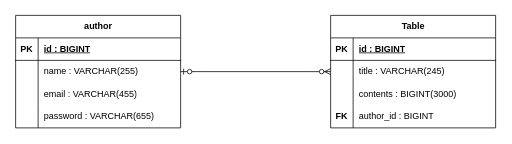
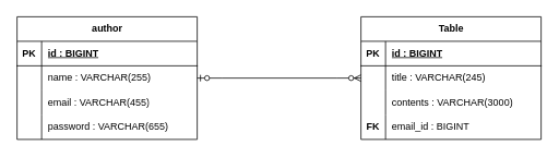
  <mxCell id="0" />
  <mxCell id="1" parent="0" />
  <mxCell id="2" value="author" style="shape=table;startSize=30;container=1;collapsible=1;childLayout=tableLayout;fixedRows=1;rowLines=0;fontStyle=1;align=center;resizeLast=1;html=1;" parent="1" vertex="1"><mxGeometry x="20" y="20" width="220" height="150" as="geometry" /></mxCell>
  <mxCell id="3" value="" style="shape=tableRow;horizontal=0;startSize=0;swimlaneHead=0;swimlaneBody=0;fillColor=none;collapsible=0;dropTarget=0;points=[[0,0.5],[1,0.5]];portConstraint=eastwest;top=0;left=0;right=0;bottom=1;" parent="2" vertex="1"><mxGeometry y="30" width="220" height="30" as="geometry" /></mxCell>
  <mxCell id="4" value="PK" style="shape=partialRectangle;connectable=0;fillColor=none;top=0;left=0;bottom=0;right=0;fontStyle=1;overflow=hidden;whiteSpace=wrap;html=1;" parent="3" vertex="1"><mxGeometry width="30" height="30" as="geometry"><mxRectangle width="30" height="30" as="alternateBounds" /></mxGeometry></mxCell>
  <mxCell id="5" value="id : BIGINT" style="shape=partialRectangle;connectable=0;fillColor=none;top=0;left=0;bottom=0;right=0;align=left;spacingLeft=6;fontStyle=5;overflow=hidden;whiteSpace=wrap;html=1;" parent="3" vertex="1"><mxGeometry x="30" width="190" height="30" as="geometry"><mxRectangle width="190" height="30" as="alternateBounds" /></mxGeometry></mxCell>
  <mxCell id="6" value="" style="shape=tableRow;horizontal=0;startSize=0;swimlaneHead=0;swimlaneBody=0;fillColor=none;collapsible=0;dropTarget=0;points=[[0,0.5],[1,0.5]];portConstraint=eastwest;top=0;left=0;right=0;bottom=0;" parent="2" vertex="1"><mxGeometry y="60" width="220" height="30" as="geometry" /></mxCell>
  <mxCell id="7" value="" style="shape=partialRectangle;connectable=0;fillColor=none;top=0;left=0;bottom=0;right=0;editable=1;overflow=hidden;whiteSpace=wrap;html=1;" parent="6" vertex="1"><mxGeometry width="30" height="30" as="geometry"><mxRectangle width="30" height="30" as="alternateBounds" /></mxGeometry></mxCell>
  <mxCell id="8" value="name : VARCHAR(255)" style="shape=partialRectangle;connectable=0;fillColor=none;top=0;left=0;bottom=0;right=0;align=left;spacingLeft=6;overflow=hidden;whiteSpace=wrap;html=1;" parent="6" vertex="1"><mxGeometry x="30" width="190" height="30" as="geometry"><mxRectangle width="190" height="30" as="alternateBounds" /></mxGeometry></mxCell>
  <mxCell id="9" value="" style="shape=tableRow;horizontal=0;startSize=0;swimlaneHead=0;swimlaneBody=0;fillColor=none;collapsible=0;dropTarget=0;points=[[0,0.5],[1,0.5]];portConstraint=eastwest;top=0;left=0;right=0;bottom=0;" parent="2" vertex="1"><mxGeometry y="90" width="220" height="30" as="geometry" /></mxCell>
  <mxCell id="10" value="" style="shape=partialRectangle;connectable=0;fillColor=none;top=0;left=0;bottom=0;right=0;editable=1;overflow=hidden;whiteSpace=wrap;html=1;" parent="9" vertex="1"><mxGeometry width="30" height="30" as="geometry"><mxRectangle width="30" height="30" as="alternateBounds" /></mxGeometry></mxCell>
  <mxCell id="11" value="email : VARCHAR(455)" style="shape=partialRectangle;connectable=0;fillColor=none;top=0;left=0;bottom=0;right=0;align=left;spacingLeft=6;overflow=hidden;whiteSpace=wrap;html=1;" parent="9" vertex="1"><mxGeometry x="30" width="190" height="30" as="geometry"><mxRectangle width="190" height="30" as="alternateBounds" /></mxGeometry></mxCell>
  <mxCell id="12" value="" style="shape=tableRow;horizontal=0;startSize=0;swimlaneHead=0;swimlaneBody=0;fillColor=none;collapsible=0;dropTarget=0;points=[[0,0.5],[1,0.5]];portConstraint=eastwest;top=0;left=0;right=0;bottom=0;" parent="2" vertex="1"><mxGeometry y="120" width="220" height="30" as="geometry" /></mxCell>
  <mxCell id="13" value="" style="shape=partialRectangle;connectable=0;fillColor=none;top=0;left=0;bottom=0;right=0;editable=1;overflow=hidden;whiteSpace=wrap;html=1;" parent="12" vertex="1"><mxGeometry width="30" height="30" as="geometry"><mxRectangle width="30" height="30" as="alternateBounds" /></mxGeometry></mxCell>
  <mxCell id="14" value="password : VARCHAR(655)" style="shape=partialRectangle;connectable=0;fillColor=none;top=0;left=0;bottom=0;right=0;align=left;spacingLeft=6;overflow=hidden;whiteSpace=wrap;html=1;" parent="12" vertex="1"><mxGeometry x="30" width="190" height="30" as="geometry"><mxRectangle width="190" height="30" as="alternateBounds" /></mxGeometry></mxCell>
  <mxCell id="15" value="" style="edgeStyle=entityRelationEdgeStyle;fontSize=12;html=1;endArrow=ERzeroToMany;startArrow=ERzeroToOne;rounded=0;exitX=1;exitY=0.5;exitDx=0;exitDy=0;entryX=0;entryY=0.5;entryDx=0;entryDy=0;" parent="1" source="6" target="20" edge="1"><mxGeometry width="100" height="100" relative="1" as="geometry"><mxPoint x="220" y="250" as="sourcePoint" /><mxPoint x="320" y="150" as="targetPoint" /></mxGeometry></mxCell>
  <mxCell id="16" value="Table" style="shape=table;startSize=30;container=1;collapsible=1;childLayout=tableLayout;fixedRows=1;rowLines=0;fontStyle=1;align=center;resizeLast=1;html=1;" parent="1" vertex="1"><mxGeometry x="440" y="20" width="220" height="150" as="geometry" /></mxCell>
  <mxCell id="17" value="" style="shape=tableRow;horizontal=0;startSize=0;swimlaneHead=0;swimlaneBody=0;fillColor=none;collapsible=0;dropTarget=0;points=[[0,0.5],[1,0.5]];portConstraint=eastwest;top=0;left=0;right=0;bottom=1;" parent="16" vertex="1"><mxGeometry y="30" width="220" height="30" as="geometry" /></mxCell>
  <mxCell id="18" value="PK" style="shape=partialRectangle;connectable=0;fillColor=none;top=0;left=0;bottom=0;right=0;fontStyle=1;overflow=hidden;whiteSpace=wrap;html=1;" parent="17" vertex="1"><mxGeometry width="30" height="30" as="geometry"><mxRectangle width="30" height="30" as="alternateBounds" /></mxGeometry></mxCell>
  <mxCell id="19" value="id : BIGINT" style="shape=partialRectangle;connectable=0;fillColor=none;top=0;left=0;bottom=0;right=0;align=left;spacingLeft=6;fontStyle=5;overflow=hidden;whiteSpace=wrap;html=1;" parent="17" vertex="1"><mxGeometry x="30" width="190" height="30" as="geometry"><mxRectangle width="190" height="30" as="alternateBounds" /></mxGeometry></mxCell>
  <mxCell id="20" value="" style="shape=tableRow;horizontal=0;startSize=0;swimlaneHead=0;swimlaneBody=0;fillColor=none;collapsible=0;dropTarget=0;points=[[0,0.5],[1,0.5]];portConstraint=eastwest;top=0;left=0;right=0;bottom=0;" parent="16" vertex="1"><mxGeometry y="60" width="220" height="30" as="geometry" /></mxCell>
  <mxCell id="21" value="" style="shape=partialRectangle;connectable=0;fillColor=none;top=0;left=0;bottom=0;right=0;editable=1;overflow=hidden;whiteSpace=wrap;html=1;" parent="20" vertex="1"><mxGeometry width="30" height="30" as="geometry"><mxRectangle width="30" height="30" as="alternateBounds" /></mxGeometry></mxCell>
  <mxCell id="22" value="title : VARCHAR(245)" style="shape=partialRectangle;connectable=0;fillColor=none;top=0;left=0;bottom=0;right=0;align=left;spacingLeft=6;overflow=hidden;whiteSpace=wrap;html=1;" parent="20" vertex="1"><mxGeometry x="30" width="190" height="30" as="geometry"><mxRectangle width="190" height="30" as="alternateBounds" /></mxGeometry></mxCell>
  <mxCell id="23" value="" style="shape=tableRow;horizontal=0;startSize=0;swimlaneHead=0;swimlaneBody=0;fillColor=none;collapsible=0;dropTarget=0;points=[[0,0.5],[1,0.5]];portConstraint=eastwest;top=0;left=0;right=0;bottom=0;" parent="16" vertex="1"><mxGeometry y="90" width="220" height="30" as="geometry" /></mxCell>
  <mxCell id="24" value="" style="shape=partialRectangle;connectable=0;fillColor=none;top=0;left=0;bottom=0;right=0;editable=1;overflow=hidden;whiteSpace=wrap;html=1;" parent="23" vertex="1"><mxGeometry width="30" height="30" as="geometry"><mxRectangle width="30" height="30" as="alternateBounds" /></mxGeometry></mxCell>
- <mxCell id="25" value="contents : BIGINT(3000)" style="shape=partialRectangle;connectable=0;fillColor=none;top=0;left=0;bottom=0;right=0;align=left;spacingLeft=6;overflow=hidden;whiteSpace=wrap;html=1;" parent="23" vertex="1"><mxGeometry x="30" width="190" height="30" as="geometry"><mxRectangle width="190" height="30" as="alternateBounds" /></mxGeometry></mxCell>
+ <mxCell id="25" value="contents : VARCHAR(3000)" style="shape=partialRectangle;connectable=0;fillColor=none;top=0;left=0;bottom=0;right=0;align=left;spacingLeft=6;overflow=hidden;whiteSpace=wrap;html=1;" parent="23" vertex="1"><mxGeometry x="30" width="190" height="30" as="geometry"><mxRectangle width="190" height="30" as="alternateBounds" /></mxGeometry></mxCell>
  <mxCell id="26" value="" style="shape=tableRow;horizontal=0;startSize=0;swimlaneHead=0;swimlaneBody=0;fillColor=none;collapsible=0;dropTarget=0;points=[[0,0.5],[1,0.5]];portConstraint=eastwest;top=0;left=0;right=0;bottom=0;" parent="16" vertex="1"><mxGeometry y="120" width="220" height="30" as="geometry" /></mxCell>
  <mxCell id="27" value="&lt;b&gt;FK&lt;/b&gt;" style="shape=partialRectangle;connectable=0;fillColor=none;top=0;left=0;bottom=0;right=0;editable=1;overflow=hidden;whiteSpace=wrap;html=1;" parent="26" vertex="1"><mxGeometry width="30" height="30" as="geometry"><mxRectangle width="30" height="30" as="alternateBounds" /></mxGeometry></mxCell>
- <mxCell id="28" value="author_id : BIGINT" style="shape=partialRectangle;connectable=0;fillColor=none;top=0;left=0;bottom=0;right=0;align=left;spacingLeft=6;overflow=hidden;whiteSpace=wrap;html=1;" parent="26" vertex="1"><mxGeometry x="30" width="190" height="30" as="geometry"><mxRectangle width="190" height="30" as="alternateBounds" /></mxGeometry></mxCell>
+ <mxCell id="28" value="email_id : BIGINT" style="shape=partialRectangle;connectable=0;fillColor=none;top=0;left=0;bottom=0;right=0;align=left;spacingLeft=6;overflow=hidden;whiteSpace=wrap;html=1;" parent="26" vertex="1"><mxGeometry x="30" width="190" height="30" as="geometry"><mxRectangle width="190" height="30" as="alternateBounds" /></mxGeometry></mxCell>
